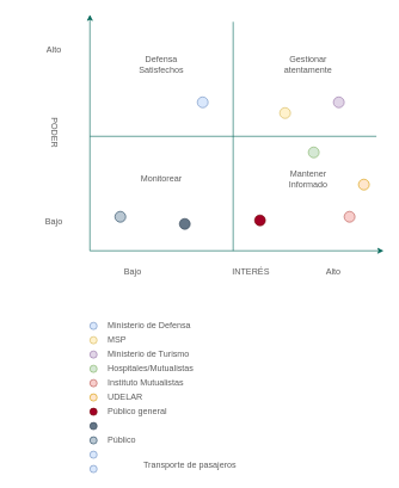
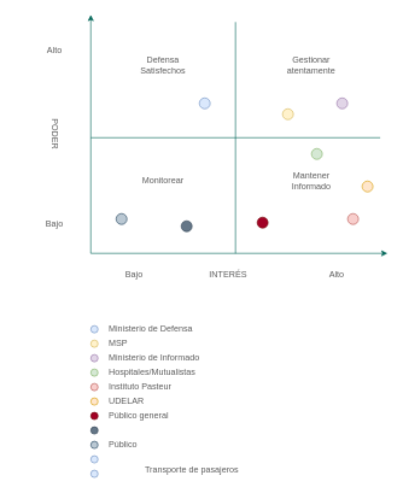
  <mxCell id="0" />
  <mxCell id="1" parent="0" />
  <mxCell id="2" value="" style="endArrow=classic;html=1;strokeColor=#006658;fontColor=#5C5C5C;" parent="1" edge="1"><mxGeometry width="50" height="50" relative="1" as="geometry"><mxPoint x="90" y="350" as="sourcePoint" /><mxPoint x="90" y="20" as="targetPoint" /></mxGeometry></mxCell>
  <mxCell id="3" value="" style="endArrow=classic;html=1;strokeColor=#006658;fontColor=#5C5C5C;" parent="1" edge="1"><mxGeometry width="50" height="50" relative="1" as="geometry"><mxPoint x="90" y="350" as="sourcePoint" /><mxPoint x="500" y="350" as="targetPoint" /></mxGeometry></mxCell>
  <mxCell id="4" value="&lt;div&gt;Alto&lt;/div&gt;" style="text;html=1;strokeColor=none;fillColor=none;align=center;verticalAlign=middle;whiteSpace=wrap;rounded=0;fontColor=#5C5C5C;" parent="1" vertex="1"><mxGeometry x="20" y="60" width="40" height="20" as="geometry" /></mxCell>
  <mxCell id="5" value="&lt;div&gt;Bajo&lt;/div&gt;" style="text;html=1;strokeColor=none;fillColor=none;align=center;verticalAlign=middle;whiteSpace=wrap;rounded=0;fontColor=#5C5C5C;" parent="1" vertex="1"><mxGeometry x="20" y="300" width="40" height="20" as="geometry" /></mxCell>
  <mxCell id="6" value="&lt;div&gt;PODER&lt;/div&gt;" style="text;html=1;strokeColor=none;fillColor=none;align=center;verticalAlign=middle;whiteSpace=wrap;rounded=0;rotation=90;fontColor=#5C5C5C;" parent="1" vertex="1"><mxGeometry x="35" y="110" width="10" height="150" as="geometry" /></mxCell>
  <mxCell id="7" value="&lt;div&gt;Alto&lt;/div&gt;" style="text;html=1;strokeColor=none;fillColor=none;align=center;verticalAlign=middle;whiteSpace=wrap;rounded=0;fontColor=#5C5C5C;" parent="1" vertex="1"><mxGeometry x="410" y="370" width="40" height="20" as="geometry" /></mxCell>
  <mxCell id="8" value="&lt;div&gt;Bajo&lt;/div&gt;" style="text;html=1;strokeColor=none;fillColor=none;align=center;verticalAlign=middle;whiteSpace=wrap;rounded=0;fontColor=#5C5C5C;" parent="1" vertex="1"><mxGeometry x="130" y="370" width="40" height="20" as="geometry" /></mxCell>
- <mxCell id="9" value="&lt;div&gt;INTERÉS&lt;/div&gt;" style="text;html=1;strokeColor=none;fillColor=none;align=center;verticalAlign=middle;whiteSpace=wrap;rounded=0;fontColor=#5C5C5C;" parent="1" vertex="1"><mxGeometry x="295" y="370" width="40" height="20" as="geometry" /></mxCell>
+ <mxCell id="9" value="&lt;div&gt;INTERÉS&lt;/div&gt;" style="text;html=1;strokeColor=none;fillColor=none;align=center;verticalAlign=middle;whiteSpace=wrap;rounded=0;fontColor=#5C5C5C;" parent="1" vertex="1"><mxGeometry x="260" y="370" width="40" height="20" as="geometry" /></mxCell>
  <mxCell id="10" value="" style="endArrow=none;html=1;strokeColor=#006658;fontColor=#5C5C5C;" parent="1" edge="1"><mxGeometry width="50" height="50" relative="1" as="geometry"><mxPoint x="290" y="350" as="sourcePoint" /><mxPoint x="290" y="30" as="targetPoint" /></mxGeometry></mxCell>
  <mxCell id="11" value="" style="endArrow=none;html=1;strokeColor=#006658;fontColor=#5C5C5C;" parent="1" edge="1"><mxGeometry width="50" height="50" relative="1" as="geometry"><mxPoint x="90" y="190" as="sourcePoint" /><mxPoint x="490" y="190" as="targetPoint" /></mxGeometry></mxCell>
  <mxCell id="12" value="&lt;div&gt;Mantener Informado&lt;/div&gt;" style="text;html=1;strokeColor=none;fillColor=none;align=center;verticalAlign=middle;whiteSpace=wrap;rounded=0;fontColor=#5C5C5C;" parent="1" vertex="1"><mxGeometry x="375" y="240" width="40" height="20" as="geometry" /></mxCell>
  <mxCell id="13" value="&lt;div&gt;Defensa Satisfechos&lt;/div&gt;" style="text;html=1;strokeColor=none;fillColor=none;align=center;verticalAlign=middle;whiteSpace=wrap;rounded=0;fontColor=#5C5C5C;" parent="1" vertex="1"><mxGeometry x="170" y="80" width="40" height="20" as="geometry" /></mxCell>
  <mxCell id="14" value="&lt;div&gt;Monitorear&lt;/div&gt;" style="text;html=1;strokeColor=none;fillColor=none;align=center;verticalAlign=middle;whiteSpace=wrap;rounded=0;fontColor=#5C5C5C;" parent="1" vertex="1"><mxGeometry x="170" y="240" width="40" height="20" as="geometry" /></mxCell>
  <mxCell id="15" value="Gestionar atentamente" style="text;html=1;strokeColor=none;fillColor=none;align=center;verticalAlign=middle;whiteSpace=wrap;rounded=0;fontColor=#5C5C5C;" parent="1" vertex="1"><mxGeometry x="375" y="80" width="40" height="20" as="geometry" /></mxCell>
  <mxCell id="16" value="MSP" style="text;html=1;strokeColor=none;fillColor=none;align=left;verticalAlign=middle;whiteSpace=wrap;rounded=0;fontColor=#5C5C5C;" vertex="1" parent="1"><mxGeometry x="112.5" y="465" width="47.5" height="20" as="geometry" /></mxCell>
  <mxCell id="17" value="" style="ellipse;whiteSpace=wrap;html=1;aspect=fixed;fillColor=#dae8fc;strokeColor=#6c8ebf;" vertex="1" parent="1"><mxGeometry x="90" y="450" width="10" height="10" as="geometry" /></mxCell>
  <mxCell id="18" value="&lt;div&gt;Público general&lt;/div&gt;" style="text;html=1;strokeColor=none;fillColor=none;align=left;verticalAlign=middle;whiteSpace=wrap;rounded=0;fontColor=#5C5C5C;" vertex="1" parent="1"><mxGeometry x="112.5" y="565" width="160" height="20" as="geometry" /></mxCell>
  <mxCell id="19" value="Ministerio de Defensa" style="text;html=1;strokeColor=none;fillColor=none;align=left;verticalAlign=middle;whiteSpace=wrap;rounded=0;fontColor=#5C5C5C;" vertex="1" parent="1"><mxGeometry x="112.5" y="450" width="127.5" height="10" as="geometry" /></mxCell>
  <mxCell id="20" value="" style="ellipse;whiteSpace=wrap;html=1;aspect=fixed;fillColor=#dae8fc;strokeColor=#6c8ebf;" vertex="1" parent="1"><mxGeometry x="240" y="135" width="15" height="15" as="geometry" /></mxCell>
- <mxCell id="21" value="Ministerio de Turismo" style="text;html=1;strokeColor=none;fillColor=none;align=left;verticalAlign=middle;whiteSpace=wrap;rounded=0;fontColor=#5C5C5C;" vertex="1" parent="1"><mxGeometry x="112.5" y="485" width="177.5" height="20" as="geometry" /></mxCell>
- <mxCell id="22" value="Instituto Mutualistas" style="text;html=1;strokeColor=none;fillColor=none;align=left;verticalAlign=middle;whiteSpace=wrap;rounded=0;fontColor=#5C5C5C;" vertex="1" parent="1"><mxGeometry x="112.5" y="525" width="180" height="20" as="geometry" /></mxCell>
+ <mxCell id="21" value="Ministerio de Informado" style="text;html=1;strokeColor=none;fillColor=none;align=left;verticalAlign=middle;whiteSpace=wrap;rounded=0;fontColor=#5C5C5C;" vertex="1" parent="1"><mxGeometry x="112.5" y="485" width="177.5" height="20" as="geometry" /></mxCell>
+ <mxCell id="22" value="Instituto Pasteur" style="text;html=1;strokeColor=none;fillColor=none;align=left;verticalAlign=middle;whiteSpace=wrap;rounded=0;fontColor=#5C5C5C;" vertex="1" parent="1"><mxGeometry x="112.5" y="525" width="180" height="20" as="geometry" /></mxCell>
  <mxCell id="23" value="UDELAR" style="text;html=1;strokeColor=none;fillColor=none;align=left;verticalAlign=middle;whiteSpace=wrap;rounded=0;fontColor=#5C5C5C;" vertex="1" parent="1"><mxGeometry x="112.5" y="545" width="100" height="20" as="geometry" /></mxCell>
  <mxCell id="24" value="&lt;div&gt;Hospitales/Mutualistas&lt;/div&gt;" style="text;html=1;strokeColor=none;fillColor=none;align=left;verticalAlign=middle;whiteSpace=wrap;rounded=0;fontColor=#5C5C5C;" vertex="1" parent="1"><mxGeometry x="112.5" y="505" width="183.75" height="20" as="geometry" /></mxCell>
  <mxCell id="25" value="" style="ellipse;whiteSpace=wrap;html=1;aspect=fixed;fillColor=#fff2cc;strokeColor=#d6b656;" vertex="1" parent="1"><mxGeometry x="90" y="470" width="10" height="10" as="geometry" /></mxCell>
  <mxCell id="26" value="" style="ellipse;whiteSpace=wrap;html=1;aspect=fixed;fillColor=#e1d5e7;strokeColor=#9673a6;" vertex="1" parent="1"><mxGeometry x="90" y="490" width="10" height="10" as="geometry" /></mxCell>
  <mxCell id="27" value="" style="ellipse;whiteSpace=wrap;html=1;aspect=fixed;fillColor=#d5e8d4;strokeColor=#82b366;" vertex="1" parent="1"><mxGeometry x="90" y="510" width="10" height="10" as="geometry" /></mxCell>
  <mxCell id="28" value="" style="ellipse;whiteSpace=wrap;html=1;aspect=fixed;fillColor=#f8cecc;strokeColor=#b85450;" vertex="1" parent="1"><mxGeometry x="90" y="530" width="10" height="10" as="geometry" /></mxCell>
  <mxCell id="29" value="" style="ellipse;whiteSpace=wrap;html=1;aspect=fixed;fillColor=#ffe6cc;strokeColor=#d79b00;" vertex="1" parent="1"><mxGeometry x="90" y="550" width="10" height="10" as="geometry" /></mxCell>
  <mxCell id="30" value="" style="ellipse;whiteSpace=wrap;html=1;aspect=fixed;fillColor=#a20025;strokeColor=#6F0000;fontColor=#ffffff;" vertex="1" parent="1"><mxGeometry x="90" y="570" width="10" height="10" as="geometry" /></mxCell>
  <mxCell id="31" value="" style="ellipse;whiteSpace=wrap;html=1;aspect=fixed;fillColor=#647687;strokeColor=#314354;fontColor=#ffffff;" vertex="1" parent="1"><mxGeometry x="90" y="590" width="10" height="10" as="geometry" /></mxCell>
  <mxCell id="32" value="" style="ellipse;whiteSpace=wrap;html=1;aspect=fixed;fillColor=#bac8d3;strokeColor=#23445d;" vertex="1" parent="1"><mxGeometry x="90" y="610" width="10" height="10" as="geometry" /></mxCell>
  <mxCell id="33" value="" style="ellipse;whiteSpace=wrap;html=1;aspect=fixed;fillColor=#dae8fc;strokeColor=#6c8ebf;" vertex="1" parent="1"><mxGeometry x="90" y="630" width="10" height="10" as="geometry" /></mxCell>
  <mxCell id="34" value="" style="ellipse;whiteSpace=wrap;html=1;aspect=fixed;fillColor=#dae8fc;strokeColor=#6c8ebf;" vertex="1" parent="1"><mxGeometry x="90" y="650" width="10" height="10" as="geometry" /></mxCell>
  <mxCell id="35" value="" style="ellipse;whiteSpace=wrap;html=1;aspect=fixed;fillColor=#fff2cc;strokeColor=#d6b656;" vertex="1" parent="1"><mxGeometry x="355" y="150" width="15" height="15" as="geometry" /></mxCell>
  <mxCell id="36" value="" style="ellipse;whiteSpace=wrap;html=1;aspect=fixed;fillColor=#e1d5e7;strokeColor=#9673a6;" vertex="1" parent="1"><mxGeometry x="430" y="135" width="15" height="15" as="geometry" /></mxCell>
  <mxCell id="37" value="" style="ellipse;whiteSpace=wrap;html=1;aspect=fixed;fillColor=#d5e8d4;strokeColor=#82b366;" vertex="1" parent="1"><mxGeometry x="395" y="205" width="15" height="15" as="geometry" /></mxCell>
  <mxCell id="38" value="&lt;div&gt;Público&lt;/div&gt;" style="text;html=1;strokeColor=none;fillColor=none;align=left;verticalAlign=middle;whiteSpace=wrap;rounded=0;fontColor=#5C5C5C;" vertex="1" parent="1"><mxGeometry x="112.5" y="605" width="110" height="20" as="geometry" /></mxCell>
  <mxCell id="39" value="Transporte de pasajeros" style="text;html=1;strokeColor=none;fillColor=none;align=left;verticalAlign=middle;whiteSpace=wrap;rounded=0;fontColor=#5C5C5C;" vertex="1" parent="1"><mxGeometry x="162.5" y="640" width="177.5" height="20" as="geometry" /></mxCell>
  <mxCell id="40" value="" style="ellipse;whiteSpace=wrap;html=1;aspect=fixed;fillColor=#f8cecc;strokeColor=#b85450;" vertex="1" parent="1"><mxGeometry x="445" y="295" width="15" height="15" as="geometry" /></mxCell>
  <mxCell id="41" value="" style="ellipse;whiteSpace=wrap;html=1;aspect=fixed;fillColor=#ffe6cc;strokeColor=#d79b00;" vertex="1" parent="1"><mxGeometry x="465" y="250" width="15" height="15" as="geometry" /></mxCell>
  <mxCell id="42" value="" style="ellipse;whiteSpace=wrap;html=1;aspect=fixed;fillColor=#a20025;strokeColor=#6F0000;fontColor=#ffffff;" vertex="1" parent="1"><mxGeometry x="320" y="300" width="15" height="15" as="geometry" /></mxCell>
  <mxCell id="43" value="" style="ellipse;whiteSpace=wrap;html=1;aspect=fixed;fillColor=#647687;strokeColor=#314354;fontColor=#ffffff;" vertex="1" parent="1"><mxGeometry x="215" y="305" width="15" height="15" as="geometry" /></mxCell>
  <mxCell id="44" value="" style="ellipse;whiteSpace=wrap;html=1;aspect=fixed;fillColor=#bac8d3;strokeColor=#23445d;" vertex="1" parent="1"><mxGeometry x="125" y="295" width="15" height="15" as="geometry" /></mxCell>
